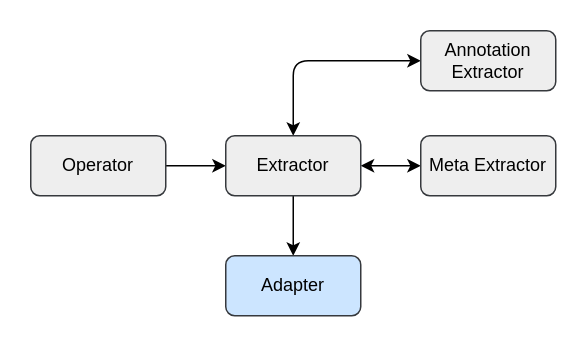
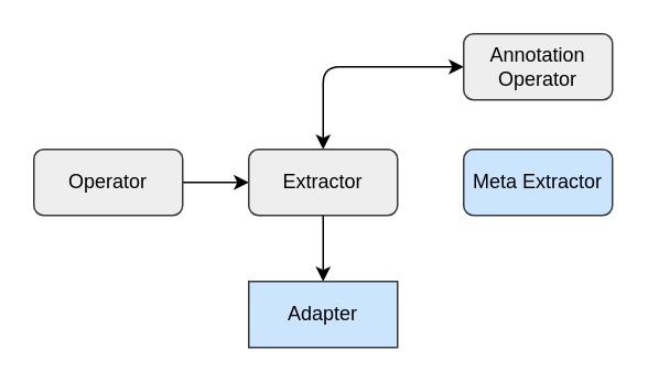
  <mxCell id="0" />
  <mxCell id="1" parent="0" />
  <mxCell id="2" style="edgeStyle=none;html=1;entryX=0;entryY=0.5;entryDx=0;entryDy=0;" edge="1" parent="1" source="3" target="7"><mxGeometry relative="1" as="geometry" /></mxCell>
  <mxCell id="3" value="Operator" style="rounded=1;whiteSpace=wrap;html=1;fillColor=#eeeeee;strokeColor=#36393d;" parent="1" vertex="1"><mxGeometry x="20" y="90" width="90" height="40" as="geometry" /></mxCell>
- <mxCell id="4" style="edgeStyle=none;html=1;entryX=0;entryY=0.5;entryDx=0;entryDy=0;startArrow=classic;startFill=1;" edge="1" parent="1" source="7" target="9"><mxGeometry relative="1" as="geometry" /></mxCell>
  <mxCell id="5" style="edgeStyle=none;html=1;entryX=0.5;entryY=0;entryDx=0;entryDy=0;startArrow=none;startFill=0;" edge="1" parent="1" source="7" target="8"><mxGeometry relative="1" as="geometry" /></mxCell>
  <mxCell id="6" style="edgeStyle=orthogonalEdgeStyle;html=1;entryX=0;entryY=0.5;entryDx=0;entryDy=0;startArrow=classic;startFill=1;exitX=0.5;exitY=0;exitDx=0;exitDy=0;" edge="1" parent="1" source="7" target="10"><mxGeometry relative="1" as="geometry" /></mxCell>
  <mxCell id="7" value="Extractor" style="rounded=1;whiteSpace=wrap;html=1;fillColor=#eeeeee;strokeColor=#36393d;" parent="1" vertex="1"><mxGeometry x="150" y="90" width="90" height="40" as="geometry" /></mxCell>
- <mxCell id="8" value="Adapter" style="rounded=1;whiteSpace=wrap;html=1;fillColor=#cce5ff;strokeColor=#36393d;" vertex="1" parent="1"><mxGeometry x="150" y="170" width="90" height="40" as="geometry" /></mxCell>
- <mxCell id="9" value="Meta Extractor" style="rounded=1;whiteSpace=wrap;html=1;fillColor=#eeeeee;strokeColor=#36393d;" vertex="1" parent="1"><mxGeometry x="280" y="90" width="90" height="40" as="geometry" /></mxCell>
- <mxCell id="10" value="Annotation&lt;br&gt;Extractor" style="rounded=1;whiteSpace=wrap;html=1;fillColor=#eeeeee;strokeColor=#36393d;" vertex="1" parent="1"><mxGeometry x="280" y="20" width="90" height="40" as="geometry" /></mxCell>
+ <mxCell id="8" value="Adapter" style="whiteSpace=wrap;html=1;fillColor=#cce5ff;strokeColor=#36393d;rounded=0;" vertex="1" parent="1"><mxGeometry x="150" y="170" width="90" height="40" as="geometry" /></mxCell>
+ <mxCell id="9" value="Meta Extractor" style="rounded=1;whiteSpace=wrap;html=1;fillColor=#cce5ff;strokeColor=#36393d;" vertex="1" parent="1"><mxGeometry x="280" y="90" width="90" height="40" as="geometry" /></mxCell>
+ <mxCell id="10" value="Annotation&lt;br&gt;Operator" style="rounded=1;whiteSpace=wrap;html=1;fillColor=#eeeeee;strokeColor=#36393d;" vertex="1" parent="1"><mxGeometry x="280" y="20" width="90" height="40" as="geometry" /></mxCell>
